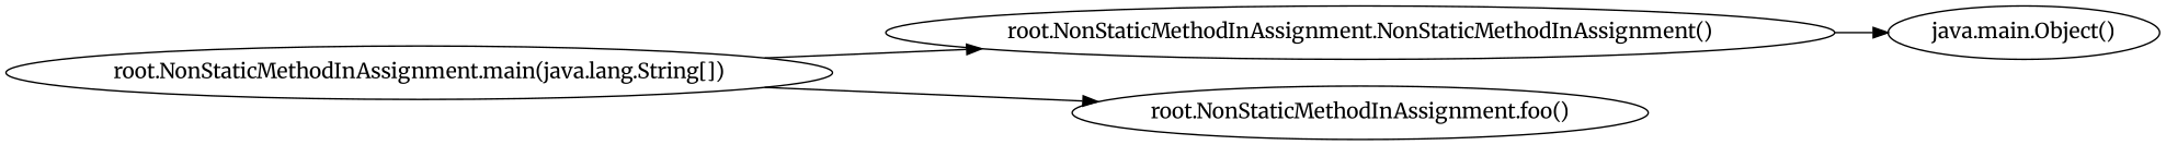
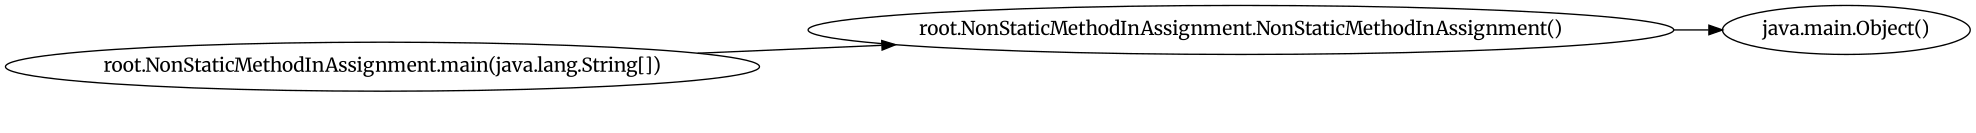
  digraph {
    fontname=Merriweather
    rankdir=LR
    node [fontname=Merriweather]
    edge [fontname=Merriweather]
    n1 [label="root.NonStaticMethodInAssignment.NonStaticMethodInAssignment()"]
    n2 [label="java.main.Object()"]
-   n3 [label="root.NonStaticMethodInAssignment.foo()"]
    n4 [label="root.NonStaticMethodInAssignment.main(java.lang.String[])"]
    n1 -> n2
    n4 -> n1
-   n4 -> n3
  }
